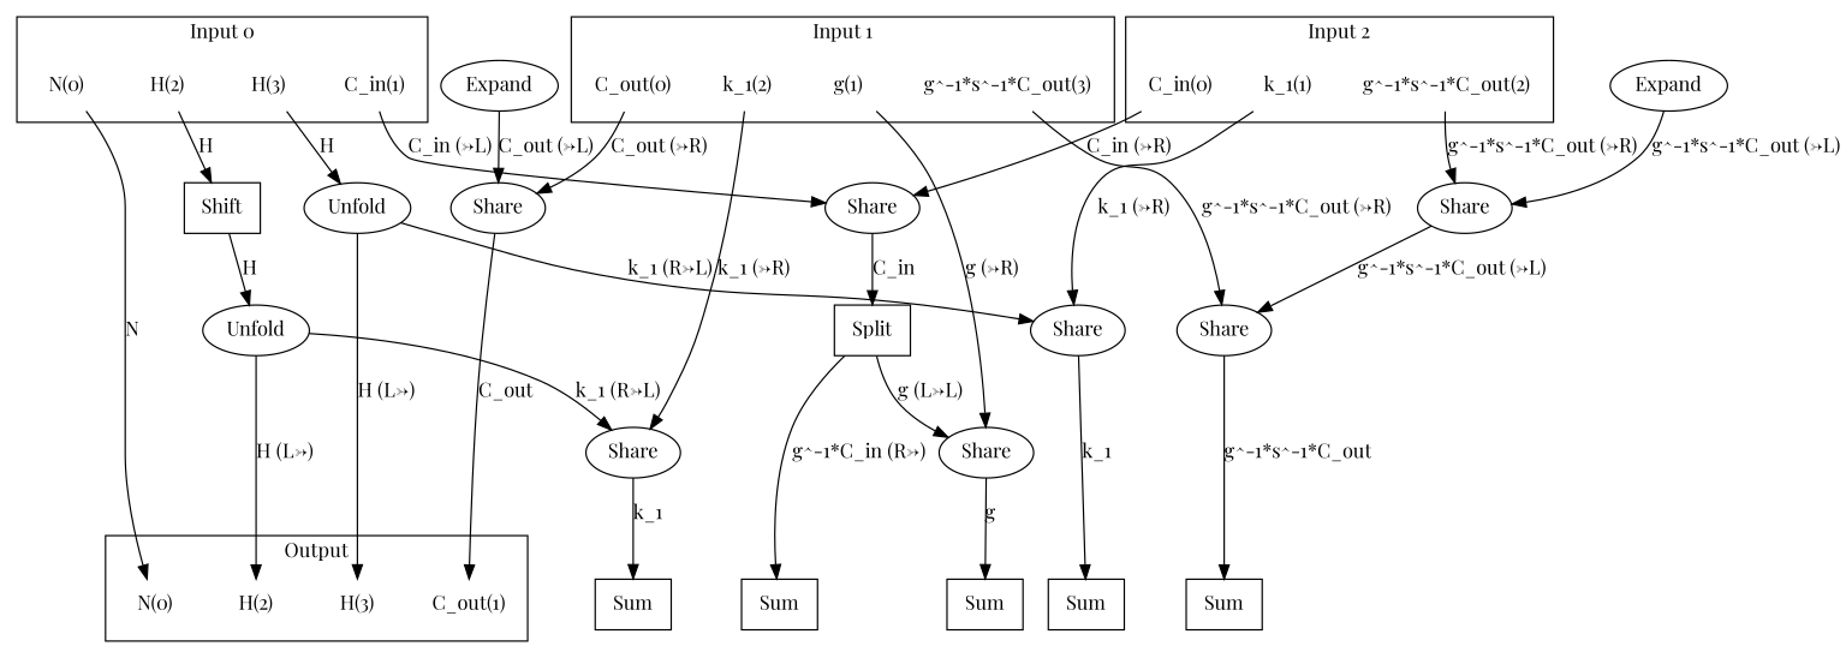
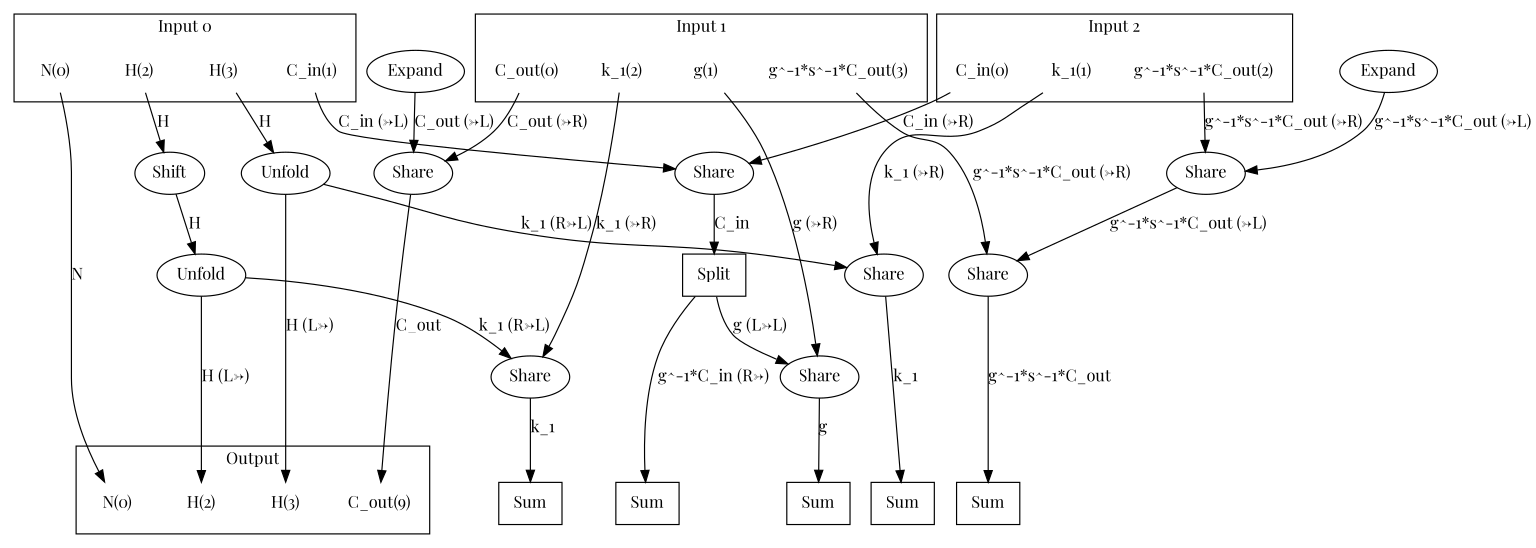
  digraph {
    fontname="Playfair Display"
    newrank=true
    node [fontname="Playfair Display" shape=none]
    edge [fontname="Playfair Display"]
    n1 [label=Sum shape=box]
    n2 [label=Sum shape=box]
    n3 [label=Sum shape=box]
    n4 [label=Sum shape=box]
    n5 [label=Sum shape=box]
    n6 [label="N(0)"]
-   n7 [label="C_out(1)"]
+   n7 [label="C_out(9)"]
    n8 [label="H(2)"]
    n9 [label="H(3)"]
    n10 [label="N(0)"]
    n11 [label="C_in(1)"]
    n12 [label="H(2)"]
    n13 [label="H(3)"]
    n14 [label="C_out(0)"]
    n15 [label="g(1)"]
    n16 [label="k_1(2)"]
    n17 [label="g^-1*s^-1*C_out(3)"]
    n18 [label="C_in(0)"]
    n19 [label="k_1(1)"]
    n20 [label="g^-1*s^-1*C_out(2)"]
    n21 [label=Share shape=""]
-   n22 [label=Shift shape=box]
+   n22 [label=Shift shape=""]
    n23 [label=Unfold shape=""]
    n24 [label=Share shape=""]
    n25 [label=Share shape=""]
    n26 [label=Share shape=""]
    n27 [label=Share shape=""]
    n28 [label=Share shape=""]
    n29 [label=Share shape=""]
    n30 [label=Split shape=box]
    n31 [label=Expand shape=""]
    n32 [label=Expand shape=""]
    n33 [label=Unfold shape=""]
    subgraph sub_1 {
      rank=same
      n1
      n2
      n3
      n4
      n5
      n6
      n7
      n8
      n9
    }
    subgraph sub_2 {
      rank=same
      n10
      n11
      n12
      n13
      n14
      n15
      n16
      n17
      n18
      n19
      n20
    }
    subgraph cluster_3 {
      label=Output
      n6
      n7
      n8
      n9
    }
    subgraph cluster_4 {
      label="Input 0"
      n10
      n11
      n12
      n13
    }
    subgraph cluster_5 {
      label="Input 1"
      n14
      n15
      n16
      n17
    }
    subgraph cluster_6 {
      label="Input 2"
      n18
      n19
      n20
    }
    n10 -> n6 [label=N]
    n11 -> n21 [label="C_in (->L)"]
    n12 -> n22 [label=H]
    n13 -> n23 [label=H]
    n14 -> n24 [label="C_out (->R)"]
    n15 -> n25 [label="g (->R)"]
    n16 -> n26 [label="k_1 (->R)"]
    n17 -> n27 [label="g^-1*s^-1*C_out (->R)"]
    n18 -> n21 [label="C_in (->R)"]
    n19 -> n28 [label="k_1 (->R)"]
    n20 -> n29 [label="g^-1*s^-1*C_out (->R)"]
    n21 -> n30 [label=C_in]
    n22 -> n33 [label=H]
    n23 -> n9 [label="H (L->)"]
    n23 -> n28 [label="k_1 (R->L)"]
    n24 -> n7 [label=C_out]
    n25 -> n3 [label=g]
    n26 -> n1 [label=k_1]
    n27 -> n4 [label="g^-1*s^-1*C_out"]
    n28 -> n2 [label=k_1]
    n29 -> n27 [label="g^-1*s^-1*C_out (->L)"]
    n30 -> n5 [label="g^-1*C_in (R->)"]
    n30 -> n25 [label="g (L->L)"]
    n31 -> n24 [label="C_out (->L)"]
    n32 -> n29 [label="g^-1*s^-1*C_out (->L)"]
    n33 -> n8 [label="H (L->)"]
    n33 -> n26 [label="k_1 (R->L)"]
  }
